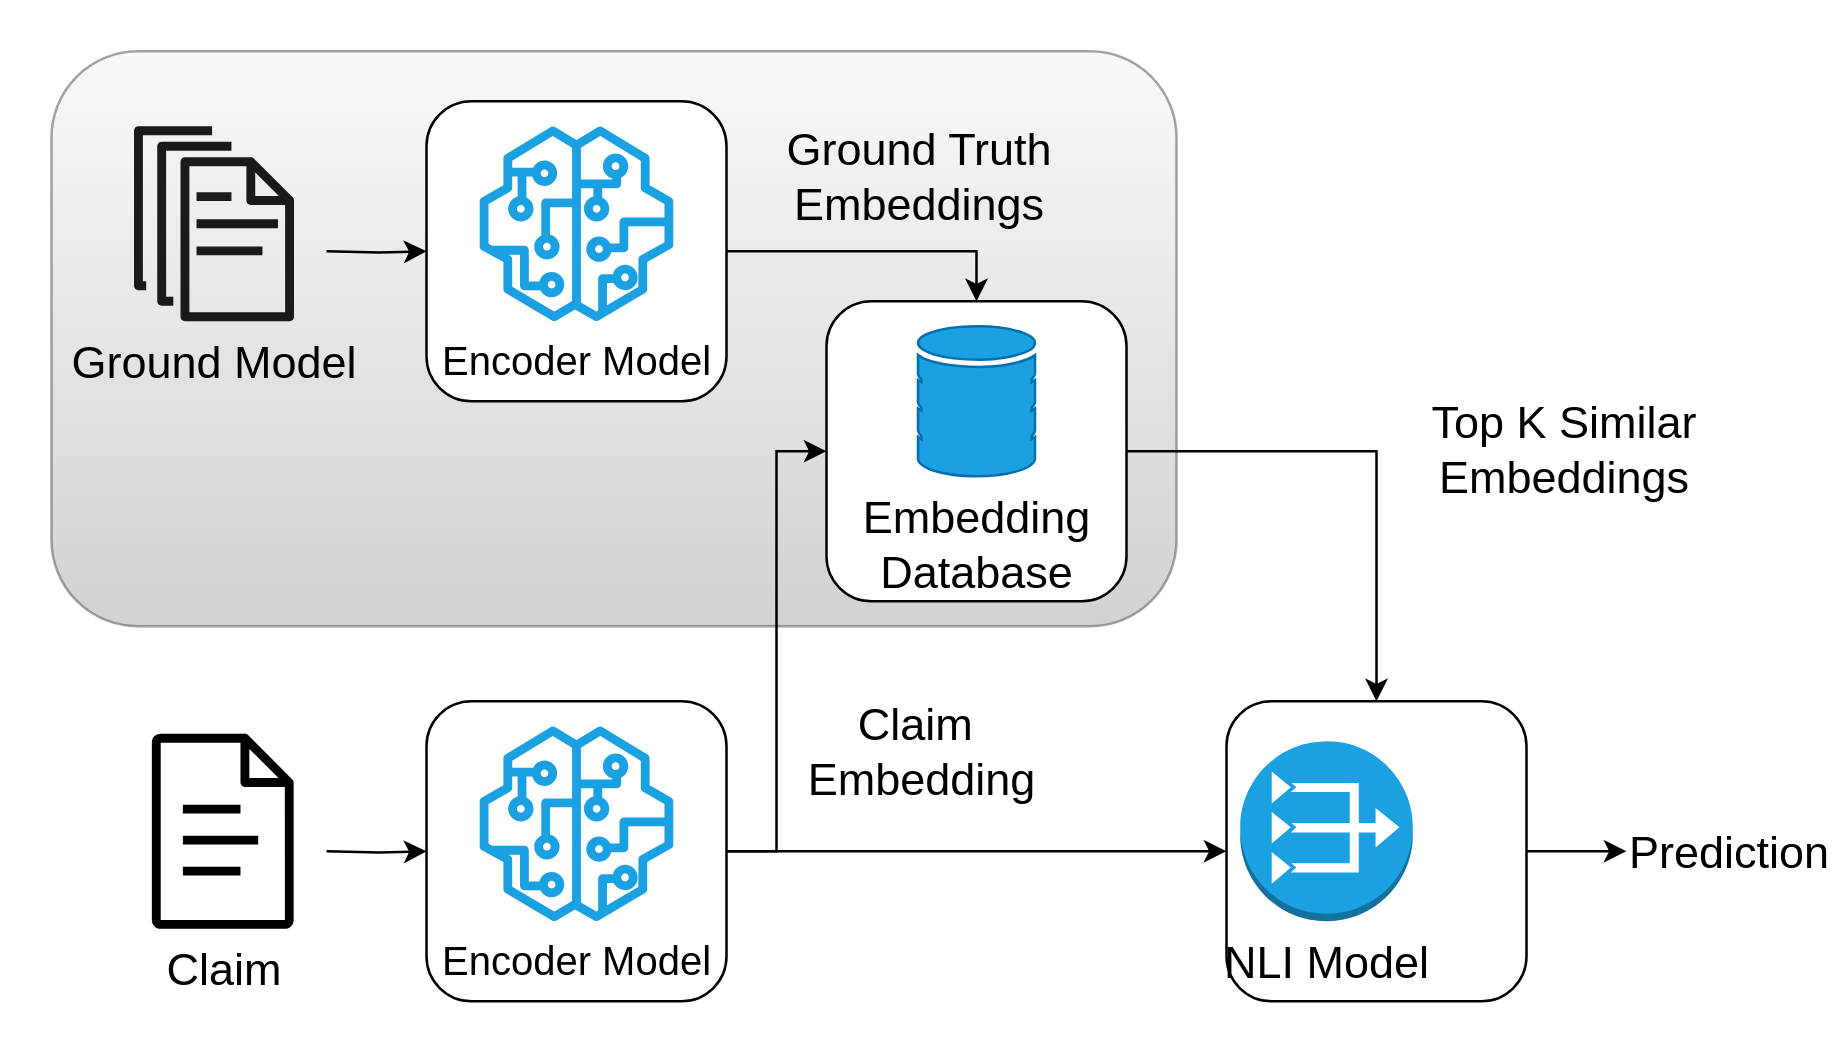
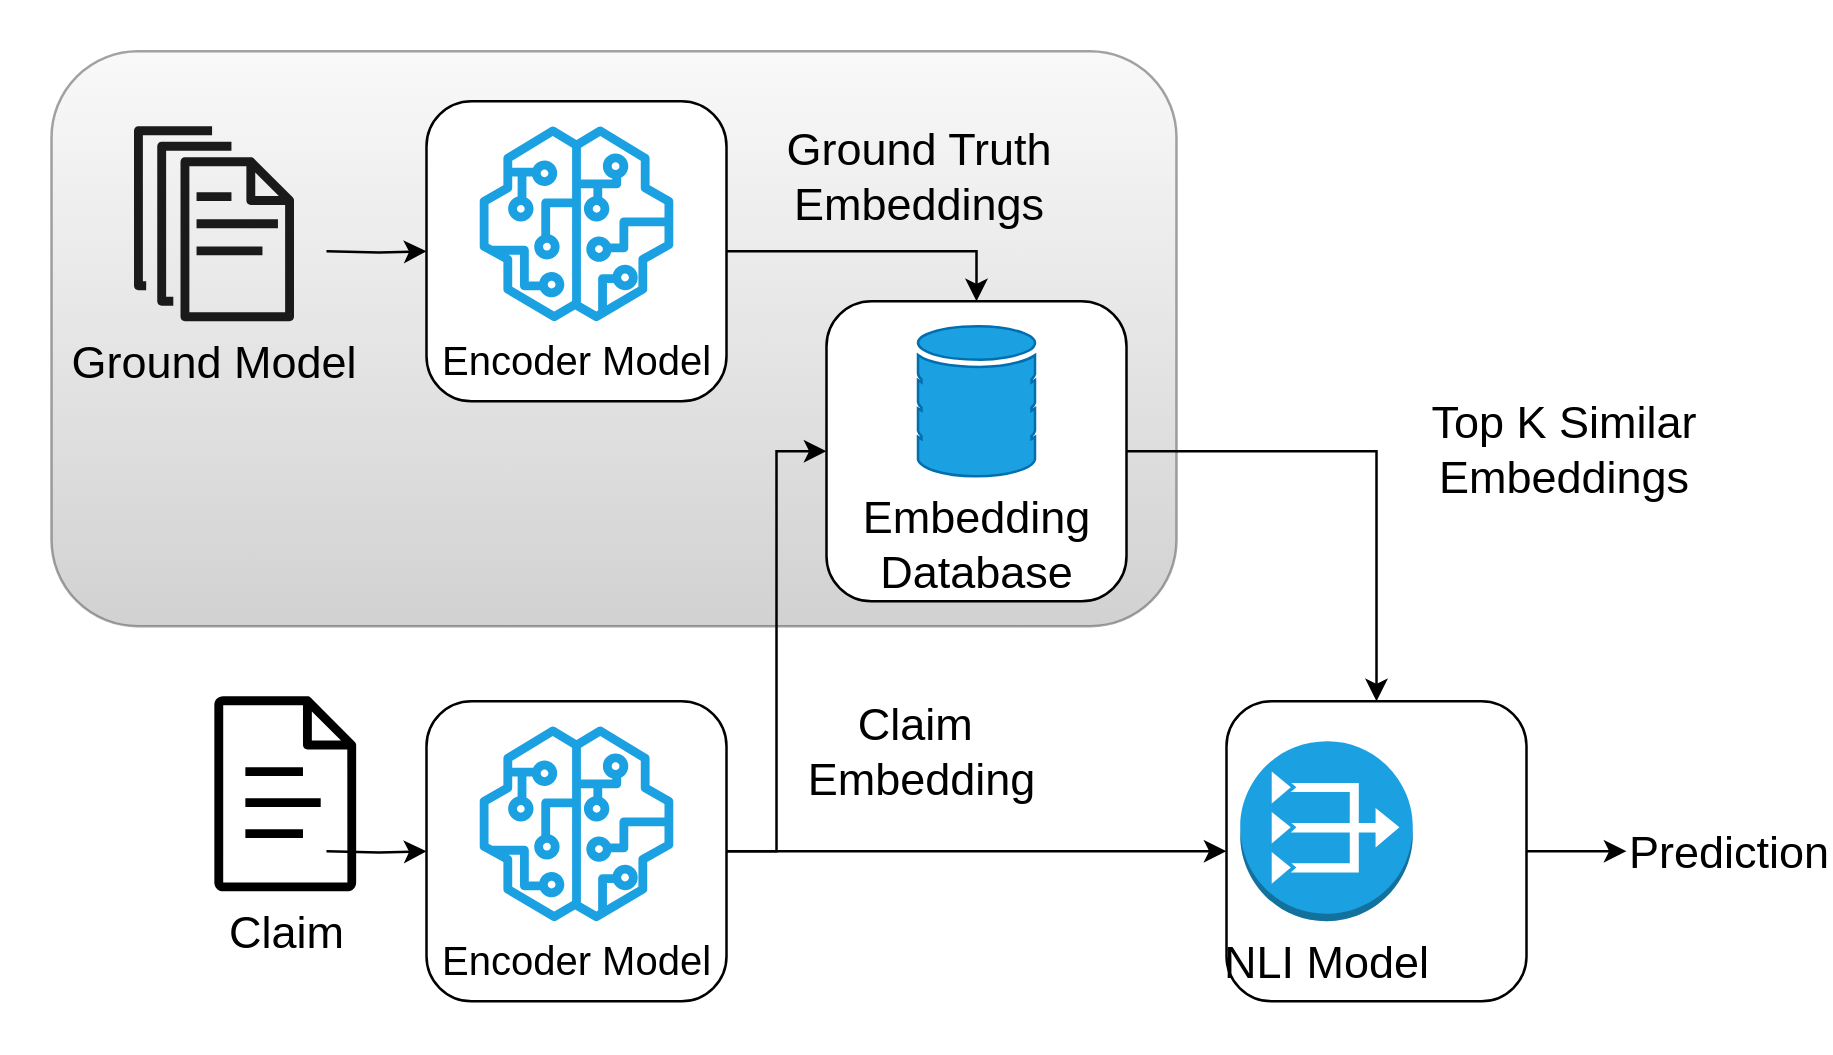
  <mxCell id="0" />
  <mxCell id="1" parent="0" />
  <mxCell id="2" value="" style="rounded=1;whiteSpace=wrap;html=1;fillColor=#f5f5f5;gradientColor=#b3b3b3;strokeColor=#666666;opacity=60;glass=0;shadow=0;" vertex="1" parent="1"><mxGeometry x="20" y="20" width="450" height="230" as="geometry" /></mxCell>
  <mxCell id="3" style="edgeStyle=orthogonalEdgeStyle;rounded=0;orthogonalLoop=1;jettySize=auto;html=1;entryX=0;entryY=0.5;entryDx=0;entryDy=0;" edge="1" parent="1" source="6" target="11"><mxGeometry relative="1" as="geometry"><Array as="points"><mxPoint x="310" y="340" /><mxPoint x="310" y="180" /></Array></mxGeometry></mxCell>
  <mxCell id="4" style="edgeStyle=orthogonalEdgeStyle;rounded=0;orthogonalLoop=1;jettySize=auto;html=1;entryX=0;entryY=0.5;entryDx=0;entryDy=0;" edge="1" parent="1" source="6" target="9"><mxGeometry relative="1" as="geometry" /></mxCell>
  <mxCell id="5" value="&lt;div style=&quot;font-size: 18px;&quot;&gt;&lt;font style=&quot;font-size: 18px;&quot;&gt;Claim&amp;nbsp;&lt;/font&gt;&lt;/div&gt;&lt;div style=&quot;font-size: 18px;&quot;&gt;&lt;font style=&quot;font-size: 18px;&quot;&gt;Embedding&lt;/font&gt;&lt;/div&gt;" style="edgeLabel;html=1;align=center;verticalAlign=middle;resizable=0;points=[];labelBackgroundColor=none;" vertex="1" connectable="0" parent="4"><mxGeometry x="-0.439" y="3" relative="1" as="geometry"><mxPoint x="21" y="-37" as="offset" /></mxGeometry></mxCell>
  <mxCell id="6" value="" style="rounded=1;whiteSpace=wrap;html=1;" vertex="1" parent="1"><mxGeometry y="280" width="120" height="120" as="geometry" x="170" /></mxCell>
  <mxCell id="7" style="edgeStyle=orthogonalEdgeStyle;rounded=0;orthogonalLoop=1;jettySize=auto;html=1;" edge="1" parent="1" source="9"><mxGeometry relative="1" as="geometry"><mxPoint x="650" y="340" as="targetPoint" /></mxGeometry></mxCell>
  <mxCell id="8" value="&lt;font style=&quot;font-size: 18px;&quot;&gt;Prediction&lt;/font&gt;" style="edgeLabel;html=1;align=center;verticalAlign=middle;resizable=0;points=[];" vertex="1" connectable="0" parent="7"><mxGeometry x="0.731" y="-1" relative="1" as="geometry"><mxPoint x="46" y="-1" as="offset" /></mxGeometry></mxCell>
  <mxCell id="9" value="" style="rounded=1;whiteSpace=wrap;html=1;" vertex="1" parent="1"><mxGeometry x="490" y="280" width="120" height="120" as="geometry" /></mxCell>
  <mxCell id="10" style="edgeStyle=orthogonalEdgeStyle;rounded=0;orthogonalLoop=1;jettySize=auto;html=1;entryX=0.5;entryY=0;entryDx=0;entryDy=0;" edge="1" parent="1" source="11" target="9"><mxGeometry relative="1" as="geometry" /></mxCell>
  <mxCell id="11" value="" style="rounded=1;whiteSpace=wrap;html=1;" vertex="1" parent="1"><mxGeometry x="330" width="120" height="120" as="geometry" y="120" /></mxCell>
  <mxCell id="12" value="&lt;font style=&quot;font-size: 16px;&quot; color=&quot;#000000&quot;&gt;Encoder Model&lt;br&gt;&lt;/font&gt;" style="sketch=0;outlineConnect=0;fontColor=#ffffff;fillColor=#1ba1e2;strokeColor=#006EAF;dashed=0;verticalLabelPosition=bottom;verticalAlign=top;align=center;html=1;fontSize=12;fontStyle=0;aspect=fixed;pointerEvents=1;shape=mxgraph.aws4.sagemaker_model;" vertex="1" parent="1"><mxGeometry x="191" y="290" width="78" height="78" as="geometry" /></mxCell>
  <mxCell id="13" value="&lt;font style=&quot;font-size: 18px;&quot; color=&quot;#000000&quot;&gt;NLI Model&lt;br&gt;&lt;/font&gt;" style="outlineConnect=0;dashed=0;verticalLabelPosition=bottom;verticalAlign=top;align=center;html=1;shape=mxgraph.aws3.vpc_nat_gateway;fillColor=#1ba1e2;strokeColor=#006EAF;fontColor=#ffffff;" vertex="1" parent="1"><mxGeometry x="495.5" y="296" width="69" height="72" as="geometry" /></mxCell>
  <mxCell id="14" style="edgeStyle=orthogonalEdgeStyle;rounded=0;orthogonalLoop=1;jettySize=auto;html=1;" edge="1" parent="1" target="6"><mxGeometry relative="1" as="geometry"><mxPoint x="130" y="340" as="sourcePoint" /></mxGeometry></mxCell>
- <mxCell id="15" value="&lt;font style=&quot;font-size: 18px;&quot; color=&quot;#000000&quot;&gt;Claim&lt;/font&gt;" style="sketch=0;outlineConnect=0;fillColor=#000000;strokeColor=#314354;dashed=0;verticalLabelPosition=bottom;verticalAlign=top;align=center;html=1;fontSize=12;fontStyle=0;aspect=fixed;pointerEvents=1;shape=mxgraph.aws4.document;fontColor=#ffffff;" vertex="1" parent="1"><mxGeometry x="60" y="293" width="57" height="78" as="geometry" /></mxCell>
+ <mxCell id="15" value="&lt;font style=&quot;font-size: 18px;&quot; color=&quot;#000000&quot;&gt;Claim&lt;/font&gt;" style="sketch=0;outlineConnect=0;fillColor=#000000;strokeColor=#314354;dashed=0;verticalLabelPosition=bottom;verticalAlign=top;align=center;html=1;fontSize=12;fontStyle=0;aspect=fixed;pointerEvents=1;shape=mxgraph.aws4.document;fontColor=#ffffff;" vertex="1" parent="1"><mxGeometry x="85" y="278" width="57" height="78" as="geometry" /></mxCell>
  <mxCell id="16" style="edgeStyle=orthogonalEdgeStyle;rounded=0;orthogonalLoop=1;jettySize=auto;html=1;" edge="1" parent="1" target="22"><mxGeometry relative="1" as="geometry"><mxPoint x="130" y="100" as="sourcePoint" /></mxGeometry></mxCell>
  <mxCell id="17" value="&lt;font style=&quot;font-size: 18px;&quot;&gt;&lt;font style=&quot;font-size: 18px;&quot; color=&quot;#000000&quot;&gt;Ground Model&lt;/font&gt;&lt;br&gt;&lt;/font&gt;" style="sketch=0;outlineConnect=0;dashed=0;verticalLabelPosition=bottom;verticalAlign=top;align=center;html=1;fontSize=12;fontStyle=0;aspect=fixed;pointerEvents=1;shape=mxgraph.aws4.documents;fillColor=#1A1A1A;strokeColor=#314354;fontColor=#ffffff;" vertex="1" parent="1"><mxGeometry x="53" y="50" width="64" height="78" as="geometry" /></mxCell>
  <mxCell id="18" value="&lt;div style=&quot;font-size: 18px;&quot;&gt;&lt;font style=&quot;font-size: 18px;&quot; color=&quot;#000000&quot;&gt;Embedding&lt;/font&gt;&lt;/div&gt;&lt;div style=&quot;font-size: 18px;&quot;&gt;&lt;font style=&quot;font-size: 18px;&quot; color=&quot;#000000&quot;&gt;Database&lt;/font&gt;&lt;/div&gt;" style="sketch=0;html=1;aspect=fixed;strokeColor=#006EAF;shadow=0;fillColor=#1ba1e2;verticalAlign=top;labelPosition=center;verticalLabelPosition=bottom;shape=mxgraph.gcp2.database_2;fontColor=#ffffff;" vertex="1" parent="1"><mxGeometry x="366.6" y="130" width="46.8" height="60" as="geometry" /></mxCell>
  <mxCell id="19" value="&lt;div style=&quot;font-size: 18px;&quot;&gt;&lt;font style=&quot;font-size: 18px;&quot;&gt;Top K Similar&lt;/font&gt;&lt;/div&gt;&lt;div style=&quot;font-size: 18px;&quot;&gt;&lt;font style=&quot;font-size: 18px;&quot;&gt;Embeddings&lt;/font&gt;&lt;/div&gt;" style="text;html=1;align=center;verticalAlign=middle;resizable=0;points=[];autosize=1;strokeColor=none;fillColor=none;" vertex="1" parent="1"><mxGeometry x="560" y="150" width="130" height="60" as="geometry" /></mxCell>
  <mxCell id="20" style="edgeStyle=orthogonalEdgeStyle;rounded=0;orthogonalLoop=1;jettySize=auto;html=1;entryX=0.5;entryY=0;entryDx=0;entryDy=0;" edge="1" parent="1" source="22" target="11"><mxGeometry relative="1" as="geometry" /></mxCell>
  <mxCell id="21" value="&lt;div style=&quot;font-size: 18px;&quot;&gt;&lt;font style=&quot;font-size: 18px;&quot;&gt;Ground Truth&lt;/font&gt;&lt;/div&gt;&lt;div style=&quot;font-size: 18px;&quot;&gt;&lt;font style=&quot;font-size: 18px;&quot;&gt;Embeddings&lt;/font&gt;&lt;/div&gt;" style="edgeLabel;html=1;align=center;verticalAlign=middle;resizable=0;points=[];labelBorderColor=none;labelBackgroundColor=none;" vertex="1" connectable="0" parent="20"><mxGeometry x="-0.444" y="-3" relative="1" as="geometry"><mxPoint x="43" y="-33" as="offset" /></mxGeometry></mxCell>
  <mxCell id="22" value="" style="rounded=1;whiteSpace=wrap;html=1;" vertex="1" parent="1"><mxGeometry y="40" width="120" height="120" as="geometry" x="170" /></mxCell>
  <mxCell id="23" value="&lt;font style=&quot;font-size: 16px;&quot; color=&quot;#000000&quot;&gt;Encoder Model&lt;br&gt;&lt;/font&gt;" style="sketch=0;outlineConnect=0;fontColor=#ffffff;fillColor=#1ba1e2;strokeColor=#006EAF;dashed=0;verticalLabelPosition=bottom;verticalAlign=top;align=center;html=1;fontSize=12;fontStyle=0;aspect=fixed;pointerEvents=1;shape=mxgraph.aws4.sagemaker_model;" vertex="1" parent="1"><mxGeometry x="191" y="50" width="78" height="78" as="geometry" /></mxCell>
